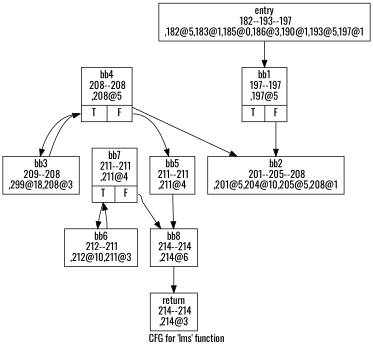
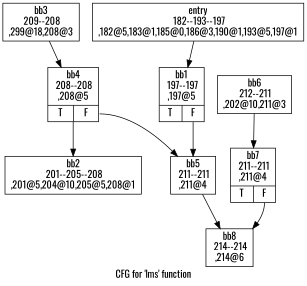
  digraph {
    fontname=Oswald
    label="CFG for 'lms' function"
    node [fontname=Oswald shape=record]
    edge [fontname=Oswald]
    n1 [label="{entry\n 182--193--197\n,182@5,183@1,185@0,186@3,190@1,193@5,197@1\n}"]
    n2 [label="{bb1\n 197--197\n,197@5\n|{<s0>T|<s1>F}}"]
    n3 [label="{bb2\n 201--205--208\n,201@5,204@10,205@5,208@1\n}"]
    n4 [label="{bb4\n 208--208\n,208@5\n|{<s0>T|<s1>F}}"]
    n5 [label="{bb3\n 209--208\n,299@18,208@3\n}"]
    n6 [label="{bb5\n 211--211\n,211@4\n}"]
    n7 [label="{bb8\n 214--214\n,214@6\n}"]
    n8 [label="{bb7\n 211--211\n,211@4\n|{<s0>T|<s1>F}}"]
-   n9 [label="{bb6\n 212--211\n,212@10,211@3\n}"]
-   n10 [label="{return\n 214--214\n,214@3\n}"]
+   n9 [label="{bb6\n 212--211\n,202@10,211@3\n}"]
    n1 -> n2
-   n2 -> n3 [tailport=s1]
+   n2 -> n6 [tailport=s1]
    n4 -> n3
-   n4 -> n5 [tailport=s0]
    n4 -> n6 [tailport=s1]
    n5 -> n4
    n6 -> n7
-   n7 -> n10
    n8 -> n7 [tailport=s1]
-   n8 -> n9 [tailport=s0]
    n9 -> n8
  }
